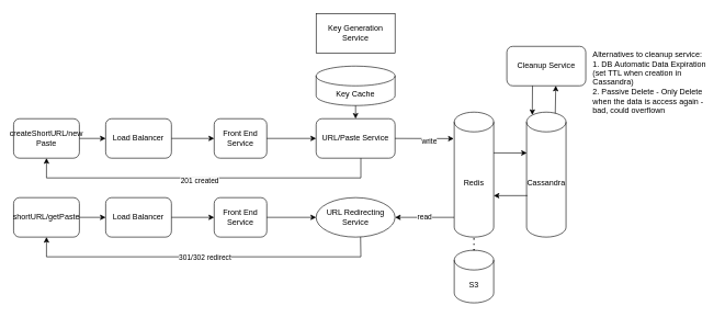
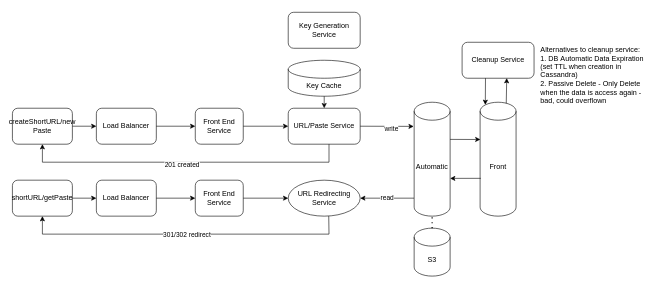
  <mxCell id="0" />
  <mxCell id="1" parent="0" />
  <mxCell id="2" value="createShortURL/new Paste" style="rounded=1;whiteSpace=wrap;html=1;" vertex="1" parent="1"><mxGeometry x="20" y="180" width="100" height="60" as="geometry" /></mxCell>
- <mxCell id="3" value="Cassandra" style="shape=cylinder3;whiteSpace=wrap;html=1;boundedLbl=1;backgroundOutline=1;size=15;" vertex="1" parent="1"><mxGeometry x="800" y="170" width="60" height="190" as="geometry" /></mxCell>
+ <mxCell id="3" value="Front" style="shape=cylinder3;whiteSpace=wrap;html=1;boundedLbl=1;backgroundOutline=1;size=15;" vertex="1" parent="1"><mxGeometry x="800" y="170" width="60" height="190" as="geometry" /></mxCell>
  <mxCell id="4" value="URL/Paste Service" style="rounded=1;whiteSpace=wrap;html=1;" vertex="1" parent="1"><mxGeometry x="480" y="180" width="120" height="60" as="geometry" /></mxCell>
  <mxCell id="5" value="" style="endArrow=classic;html=1;rounded=0;exitX=1;exitY=0.5;exitDx=0;exitDy=0;entryX=-0.013;entryY=0.212;entryDx=0;entryDy=0;entryPerimeter=0;" edge="1" parent="1" source="4" target="25"><mxGeometry width="50" height="50" relative="1" as="geometry"><mxPoint x="620" y="260" as="sourcePoint" /><mxPoint x="670" y="210" as="targetPoint" /></mxGeometry></mxCell>
  <mxCell id="6" value="write" style="edgeLabel;html=1;align=center;verticalAlign=middle;resizable=0;points=[];" vertex="1" connectable="0" parent="5"><mxGeometry x="0.161" y="-3" relative="1" as="geometry"><mxPoint as="offset" /></mxGeometry></mxCell>
  <mxCell id="7" value="shortURL/getPaste" style="rounded=1;whiteSpace=wrap;html=1;" vertex="1" parent="1"><mxGeometry x="20" y="300" width="100" height="60" as="geometry" /></mxCell>
  <mxCell id="8" value="URL Redirecting Service" style="ellipse;whiteSpace=wrap;html=1;" vertex="1" parent="1"><mxGeometry x="480" y="300" width="120" height="60" as="geometry" /></mxCell>
  <mxCell id="9" value="read" style="endArrow=classic;html=1;rounded=0;entryX=1;entryY=0.5;entryDx=0;entryDy=0;" edge="1" parent="1" target="8"><mxGeometry width="50" height="50" relative="1" as="geometry"><mxPoint x="690" y="330" as="sourcePoint" /><mxPoint x="720" y="350" as="targetPoint" /></mxGeometry></mxCell>
- <mxCell id="10" value="Key Generation Service" style="whiteSpace=wrap;html=1;rounded=0;" vertex="1" parent="1"><mxGeometry x="480" y="20" width="120" height="60" as="geometry" /></mxCell>
+ <mxCell id="10" value="Key Generation Service" style="rounded=1;whiteSpace=wrap;html=1;" vertex="1" parent="1"><mxGeometry x="480" y="20" width="120" height="60" as="geometry" /></mxCell>
  <mxCell id="11" value="Load Balancer" style="rounded=1;whiteSpace=wrap;html=1;" vertex="1" parent="1"><mxGeometry x="160" y="180" width="100" height="60" as="geometry" /></mxCell>
  <mxCell id="12" value="" style="endArrow=classic;html=1;rounded=0;exitX=1;exitY=0.5;exitDx=0;exitDy=0;entryX=0;entryY=0.5;entryDx=0;entryDy=0;" edge="1" parent="1" source="11" target="14"><mxGeometry width="50" height="50" relative="1" as="geometry"><mxPoint x="300" y="270" as="sourcePoint" /><mxPoint x="320" y="210" as="targetPoint" /></mxGeometry></mxCell>
  <mxCell id="13" value="" style="endArrow=classic;html=1;rounded=0;exitX=1;exitY=0.5;exitDx=0;exitDy=0;entryX=0;entryY=0.5;entryDx=0;entryDy=0;" edge="1" parent="1" source="2" target="11"><mxGeometry width="50" height="50" relative="1" as="geometry"><mxPoint x="170" y="110" as="sourcePoint" /><mxPoint x="220" y="60" as="targetPoint" /></mxGeometry></mxCell>
  <mxCell id="14" value="Front End Service" style="rounded=1;whiteSpace=wrap;html=1;" vertex="1" parent="1"><mxGeometry x="325" y="180" width="80" height="60" as="geometry" /></mxCell>
  <mxCell id="15" value="Load Balancer" style="rounded=1;whiteSpace=wrap;html=1;" vertex="1" parent="1"><mxGeometry x="160" y="300" width="100" height="60" as="geometry" /></mxCell>
  <mxCell id="16" value="" style="endArrow=classic;html=1;rounded=0;exitX=1;exitY=0.5;exitDx=0;exitDy=0;entryX=0;entryY=0.5;entryDx=0;entryDy=0;" edge="1" parent="1" source="15" target="18"><mxGeometry width="50" height="50" relative="1" as="geometry"><mxPoint x="300" y="390" as="sourcePoint" /><mxPoint x="320" y="330" as="targetPoint" /></mxGeometry></mxCell>
  <mxCell id="17" value="" style="endArrow=classic;html=1;rounded=0;exitX=1;exitY=0.5;exitDx=0;exitDy=0;entryX=0;entryY=0.5;entryDx=0;entryDy=0;" edge="1" parent="1" target="15"><mxGeometry width="50" height="50" relative="1" as="geometry"><mxPoint x="120" y="330" as="sourcePoint" /><mxPoint x="220" y="180" as="targetPoint" /></mxGeometry></mxCell>
  <mxCell id="18" value="Front End Service" style="rounded=1;whiteSpace=wrap;html=1;" vertex="1" parent="1"><mxGeometry x="325" y="300" width="80" height="60" as="geometry" /></mxCell>
  <mxCell id="19" value="" style="endArrow=classic;html=1;rounded=0;exitX=1;exitY=0.5;exitDx=0;exitDy=0;entryX=0;entryY=0.5;entryDx=0;entryDy=0;" edge="1" parent="1" source="14" target="4"><mxGeometry width="50" height="50" relative="1" as="geometry"><mxPoint x="420" y="310" as="sourcePoint" /><mxPoint x="470" y="260" as="targetPoint" /></mxGeometry></mxCell>
  <mxCell id="20" value="" style="endArrow=classic;html=1;rounded=0;exitX=1;exitY=0.5;exitDx=0;exitDy=0;entryX=0;entryY=0.5;entryDx=0;entryDy=0;" edge="1" parent="1" source="18" target="8"><mxGeometry width="50" height="50" relative="1" as="geometry"><mxPoint x="490" y="460" as="sourcePoint" /><mxPoint x="540" y="410" as="targetPoint" /></mxGeometry></mxCell>
  <mxCell id="21" value="" style="endArrow=classic;html=1;rounded=0;exitX=0.563;exitY=0.997;exitDx=0;exitDy=0;exitPerimeter=0;entryX=0.5;entryY=1;entryDx=0;entryDy=0;" edge="1" parent="1" source="8" target="7"><mxGeometry width="50" height="50" relative="1" as="geometry"><mxPoint x="530" y="510" as="sourcePoint" /><mxPoint x="60" y="390" as="targetPoint" /><Array as="points"><mxPoint x="548" y="390" /><mxPoint x="70" y="390" /></Array></mxGeometry></mxCell>
  <mxCell id="22" value="301/302 redirect" style="edgeLabel;html=1;align=center;verticalAlign=middle;resizable=0;points=[];" vertex="1" connectable="0" parent="21"><mxGeometry x="-0.062" relative="1" as="geometry"><mxPoint x="-16" as="offset" /></mxGeometry></mxCell>
  <mxCell id="23" value="" style="endArrow=classic;html=1;rounded=0;exitX=0.563;exitY=0.997;exitDx=0;exitDy=0;exitPerimeter=0;entryX=0.5;entryY=1;entryDx=0;entryDy=0;" edge="1" parent="1"><mxGeometry width="50" height="50" relative="1" as="geometry"><mxPoint x="548" y="240" as="sourcePoint" /><mxPoint x="70" y="240" as="targetPoint" /><Array as="points"><mxPoint x="548" y="270" /><mxPoint x="70" y="270" /></Array></mxGeometry></mxCell>
  <mxCell id="24" value="201 created" style="edgeLabel;html=1;align=center;verticalAlign=middle;resizable=0;points=[];" vertex="1" connectable="0" parent="23"><mxGeometry x="0.027" y="4" relative="1" as="geometry"><mxPoint as="offset" /></mxGeometry></mxCell>
- <mxCell id="25" value="Redis" style="shape=cylinder3;whiteSpace=wrap;html=1;boundedLbl=1;backgroundOutline=1;size=15;" vertex="1" parent="1"><mxGeometry x="690" y="170" width="60" height="190" as="geometry" /></mxCell>
+ <mxCell id="25" value="Automatic" style="shape=cylinder3;whiteSpace=wrap;html=1;boundedLbl=1;backgroundOutline=1;size=15;" vertex="1" parent="1"><mxGeometry x="690" y="170" width="60" height="190" as="geometry" /></mxCell>
  <mxCell id="26" value="" style="endArrow=classic;html=1;rounded=0;entryX=0.007;entryY=0.327;entryDx=0;entryDy=0;entryPerimeter=0;" edge="1" parent="1" target="3"><mxGeometry width="50" height="50" relative="1" as="geometry"><mxPoint x="750" y="232" as="sourcePoint" /><mxPoint x="830" y="200" as="targetPoint" /></mxGeometry></mxCell>
  <mxCell id="27" value="" style="endArrow=classic;html=1;rounded=0;exitX=0.02;exitY=0.668;exitDx=0;exitDy=0;exitPerimeter=0;" edge="1" parent="1" source="3"><mxGeometry width="50" height="50" relative="1" as="geometry"><mxPoint x="750" y="450" as="sourcePoint" /><mxPoint x="750" y="297" as="targetPoint" /></mxGeometry></mxCell>
  <mxCell id="28" value="Key Cache" style="shape=cylinder3;whiteSpace=wrap;html=1;boundedLbl=1;backgroundOutline=1;size=15;" vertex="1" parent="1"><mxGeometry x="480" y="100" width="120" height="60" as="geometry" /></mxCell>
  <mxCell id="29" value="" style="endArrow=classic;html=1;rounded=0;exitX=0.5;exitY=1;exitDx=0;exitDy=0;exitPerimeter=0;entryX=0.5;entryY=0;entryDx=0;entryDy=0;" edge="1" parent="1" source="28" target="4"><mxGeometry width="50" height="50" relative="1" as="geometry"><mxPoint x="620" y="170" as="sourcePoint" /><mxPoint x="670" y="120" as="targetPoint" /></mxGeometry></mxCell>
  <mxCell id="30" value="Cleanup Service" style="rounded=1;whiteSpace=wrap;html=1;" vertex="1" parent="1"><mxGeometry x="770" y="70" width="120" height="60" as="geometry" /></mxCell>
  <mxCell id="31" value="" style="endArrow=classic;html=1;rounded=0;entryX=0.145;entryY=0;entryDx=0;entryDy=4.35;entryPerimeter=0;" edge="1" parent="1" target="3"><mxGeometry width="50" height="50" relative="1" as="geometry"><mxPoint x="809" y="130" as="sourcePoint" /><mxPoint x="990" y="190" as="targetPoint" /></mxGeometry></mxCell>
  <mxCell id="32" value="" style="endArrow=classic;html=1;rounded=0;entryX=0.62;entryY=0.997;entryDx=0;entryDy=0;entryPerimeter=0;exitX=0.727;exitY=0.009;exitDx=0;exitDy=0;exitPerimeter=0;" edge="1" parent="1" source="3" target="30"><mxGeometry width="50" height="50" relative="1" as="geometry"><mxPoint x="890" y="210" as="sourcePoint" /><mxPoint x="940" y="160" as="targetPoint" /></mxGeometry></mxCell>
  <mxCell id="33" value="&lt;div style=&quot;text-align: left;&quot;&gt;&lt;span style=&quot;background-color: initial;&quot;&gt;Alternatives to cleanup service:&lt;/span&gt;&lt;/div&gt;&lt;div style=&quot;text-align: left;&quot;&gt;&lt;span style=&quot;background-color: initial;&quot;&gt;1. DB&amp;nbsp;Automatic Data Expiration (set TTL when creation in Cassandra)&lt;/span&gt;&lt;/div&gt;&lt;div style=&quot;text-align: left;&quot;&gt;&lt;span style=&quot;background-color: initial;&quot;&gt;2. Passive Delete - Only Delete when the data is access again - bad, could overflown&lt;/span&gt;&lt;/div&gt;" style="text;html=1;strokeColor=none;fillColor=none;align=center;verticalAlign=middle;whiteSpace=wrap;rounded=0;" vertex="1" parent="1"><mxGeometry x="900" y="70" width="180" height="110" as="geometry" /></mxCell>
  <mxCell id="34" value="S3" style="shape=cylinder3;whiteSpace=wrap;html=1;boundedLbl=1;backgroundOutline=1;size=15;" vertex="1" parent="1"><mxGeometry x="690" y="380" width="60" height="80" as="geometry" /></mxCell>
  <mxCell id="35" value="" style="endArrow=none;dashed=1;html=1;dashPattern=1 3;strokeWidth=2;rounded=0;entryX=0.5;entryY=1;entryDx=0;entryDy=0;entryPerimeter=0;exitX=0.5;exitY=0;exitDx=0;exitDy=0;exitPerimeter=0;" edge="1" parent="1" source="34"><mxGeometry width="50" height="50" relative="1" as="geometry"><mxPoint x="620" y="450" as="sourcePoint" /><mxPoint x="720" y="360" as="targetPoint" /></mxGeometry></mxCell>
